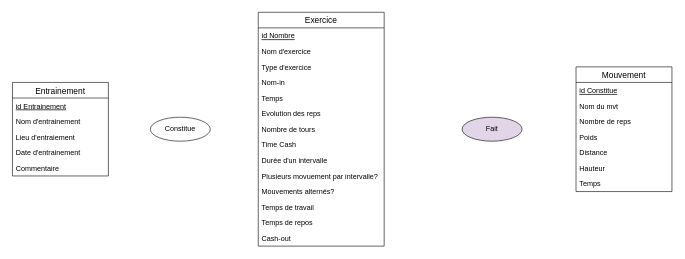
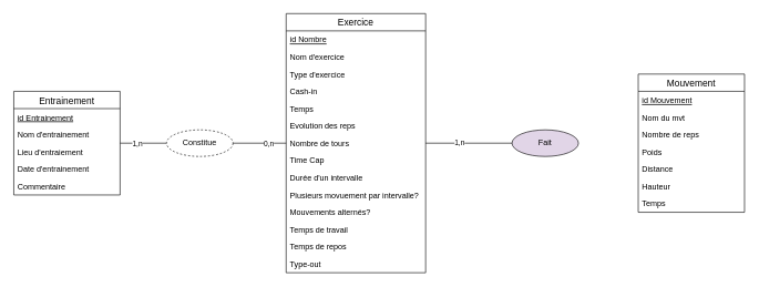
  <mxCell id="0" />
  <mxCell id="1" parent="0" />
- <mxCell id="4" value="Constitue" style="ellipse;whiteSpace=wrap;html=1;align=center;" parent="1" vertex="1"><mxGeometry x="250" y="195" width="100" height="40" as="geometry" /></mxCell>
+ <mxCell id="2" value="" style="endArrow=none;html=1;" parent="1" source="25" target="4" edge="1"><mxGeometry width="50" height="50" relative="1" as="geometry"><mxPoint x="320" y="338" as="sourcePoint" /><mxPoint x="360" y="273" as="targetPoint" /></mxGeometry></mxCell>
+ <mxCell id="3" value="1,n" style="edgeLabel;html=1;align=center;verticalAlign=middle;resizable=0;points=[];" parent="2" vertex="1" connectable="0"><mxGeometry x="-0.286" relative="1" as="geometry"><mxPoint as="offset" /></mxGeometry></mxCell>
+ <mxCell id="4" value="Constitue" style="ellipse;whiteSpace=wrap;html=1;align=center;dashed=1;" parent="1" vertex="1"><mxGeometry x="250" y="195" width="100" height="40" as="geometry" /></mxCell>
+ <mxCell id="5" value="" style="endArrow=none;html=1;" parent="1" source="4" target="10" edge="1"><mxGeometry width="50" height="50" relative="1" as="geometry"><mxPoint x="550" y="528" as="sourcePoint" /><mxPoint x="600" y="478" as="targetPoint" /></mxGeometry></mxCell>
+ <mxCell id="6" value="0,n" style="edgeLabel;html=1;align=center;verticalAlign=middle;resizable=0;points=[];" parent="5" vertex="1" connectable="0"><mxGeometry x="0.333" y="-1" relative="1" as="geometry"><mxPoint as="offset" /></mxGeometry></mxCell>
  <mxCell id="7" value="Fait" style="ellipse;whiteSpace=wrap;html=1;align=center;fillColor=#e1d5e7;" vertex="1" parent="1"><mxGeometry x="770" y="195" width="100" height="40" as="geometry" /></mxCell>
+ <mxCell id="8" value="" style="endArrow=none;html=1;" edge="1" parent="1" source="7" target="10"><mxGeometry width="50" height="50" relative="1" as="geometry"><mxPoint x="710" y="298" as="sourcePoint" /><mxPoint x="760" y="248" as="targetPoint" /></mxGeometry></mxCell>
+ <mxCell id="9" value="1,n" style="edgeLabel;html=1;align=center;verticalAlign=middle;resizable=0;points=[];" vertex="1" connectable="0" parent="8"><mxGeometry x="0.231" y="-1" relative="1" as="geometry"><mxPoint as="offset" /></mxGeometry></mxCell>
  <mxCell id="10" value="Exercice" style="swimlane;fontStyle=0;childLayout=stackLayout;horizontal=1;startSize=26;horizontalStack=0;resizeParent=1;resizeParentMax=0;resizeLast=0;collapsible=1;marginBottom=0;align=center;fontSize=14;" parent="1" vertex="1"><mxGeometry x="430" y="20" width="210" height="390" as="geometry" /></mxCell>
  <mxCell id="11" value="id Nombre" style="text;strokeColor=none;fillColor=none;spacingLeft=4;spacingRight=4;overflow=hidden;rotatable=0;points=[[0,0.5],[1,0.5]];portConstraint=eastwest;fontSize=12;fontStyle=4" parent="10" vertex="1"><mxGeometry y="26" width="210" height="26" as="geometry" /></mxCell>
  <mxCell id="12" value="Nom d'exercice" style="text;strokeColor=none;fillColor=none;spacingLeft=4;spacingRight=4;overflow=hidden;rotatable=0;points=[[0,0.5],[1,0.5]];portConstraint=eastwest;fontSize=12;" parent="10" vertex="1"><mxGeometry y="52" width="210" height="26" as="geometry" /></mxCell>
  <mxCell id="13" value="Type d'exercice" style="text;strokeColor=none;fillColor=none;spacingLeft=4;spacingRight=4;overflow=hidden;rotatable=0;points=[[0,0.5],[1,0.5]];portConstraint=eastwest;fontSize=12;" vertex="1" parent="10"><mxGeometry y="78" width="210" height="26" as="geometry" /></mxCell>
- <mxCell id="14" value="Nom-in" style="text;strokeColor=none;fillColor=none;spacingLeft=4;spacingRight=4;overflow=hidden;rotatable=0;points=[[0,0.5],[1,0.5]];portConstraint=eastwest;fontSize=12;" vertex="1" parent="10"><mxGeometry y="104" width="210" height="26" as="geometry" /></mxCell>
+ <mxCell id="14" value="Cash-in" style="text;strokeColor=none;fillColor=none;spacingLeft=4;spacingRight=4;overflow=hidden;rotatable=0;points=[[0,0.5],[1,0.5]];portConstraint=eastwest;fontSize=12;" vertex="1" parent="10"><mxGeometry y="104" width="210" height="26" as="geometry" /></mxCell>
  <mxCell id="15" value="Temps" style="text;strokeColor=none;fillColor=none;spacingLeft=4;spacingRight=4;overflow=hidden;rotatable=0;points=[[0,0.5],[1,0.5]];portConstraint=eastwest;fontSize=12;" vertex="1" parent="10"><mxGeometry y="130" width="210" height="26" as="geometry" /></mxCell>
  <mxCell id="16" value="Evolution des reps" style="text;strokeColor=none;fillColor=none;spacingLeft=4;spacingRight=4;overflow=hidden;rotatable=0;points=[[0,0.5],[1,0.5]];portConstraint=eastwest;fontSize=12;" vertex="1" parent="10"><mxGeometry y="156" width="210" height="26" as="geometry" /></mxCell>
  <mxCell id="17" value="Nombre de tours" style="text;strokeColor=none;fillColor=none;spacingLeft=4;spacingRight=4;overflow=hidden;rotatable=0;points=[[0,0.5],[1,0.5]];portConstraint=eastwest;fontSize=12;" vertex="1" parent="10"><mxGeometry y="182" width="210" height="26" as="geometry" /></mxCell>
- <mxCell id="18" value="Time Cash" style="text;strokeColor=none;fillColor=none;spacingLeft=4;spacingRight=4;overflow=hidden;rotatable=0;points=[[0,0.5],[1,0.5]];portConstraint=eastwest;fontSize=12;" vertex="1" parent="10"><mxGeometry y="208" width="210" height="26" as="geometry" /></mxCell>
+ <mxCell id="18" value="Time Cap" style="text;strokeColor=none;fillColor=none;spacingLeft=4;spacingRight=4;overflow=hidden;rotatable=0;points=[[0,0.5],[1,0.5]];portConstraint=eastwest;fontSize=12;" vertex="1" parent="10"><mxGeometry y="208" width="210" height="26" as="geometry" /></mxCell>
  <mxCell id="19" value="Durée d'un intervalle" style="text;strokeColor=none;fillColor=none;spacingLeft=4;spacingRight=4;overflow=hidden;rotatable=0;points=[[0,0.5],[1,0.5]];portConstraint=eastwest;fontSize=12;" vertex="1" parent="10"><mxGeometry y="234" width="210" height="26" as="geometry" /></mxCell>
  <mxCell id="20" value="Plusieurs movuement par intervalle?" style="text;strokeColor=none;fillColor=none;spacingLeft=4;spacingRight=4;overflow=hidden;rotatable=0;points=[[0,0.5],[1,0.5]];portConstraint=eastwest;fontSize=12;" vertex="1" parent="10"><mxGeometry y="260" width="210" height="26" as="geometry" /></mxCell>
  <mxCell id="21" value="Mouvements alternés?" style="text;strokeColor=none;fillColor=none;spacingLeft=4;spacingRight=4;overflow=hidden;rotatable=0;points=[[0,0.5],[1,0.5]];portConstraint=eastwest;fontSize=12;" vertex="1" parent="10"><mxGeometry y="286" width="210" height="26" as="geometry" /></mxCell>
  <mxCell id="22" value="Temps de travail" style="text;strokeColor=none;fillColor=none;spacingLeft=4;spacingRight=4;overflow=hidden;rotatable=0;points=[[0,0.5],[1,0.5]];portConstraint=eastwest;fontSize=12;" vertex="1" parent="10"><mxGeometry y="312" width="210" height="26" as="geometry" /></mxCell>
  <mxCell id="23" value="Temps de repos" style="text;strokeColor=none;fillColor=none;spacingLeft=4;spacingRight=4;overflow=hidden;rotatable=0;points=[[0,0.5],[1,0.5]];portConstraint=eastwest;fontSize=12;" vertex="1" parent="10"><mxGeometry y="338" width="210" height="26" as="geometry" /></mxCell>
- <mxCell id="24" value="Cash-out" style="text;strokeColor=none;fillColor=none;spacingLeft=4;spacingRight=4;overflow=hidden;rotatable=0;points=[[0,0.5],[1,0.5]];portConstraint=eastwest;fontSize=12;" vertex="1" parent="10"><mxGeometry y="364" width="210" height="26" as="geometry" /></mxCell>
+ <mxCell id="24" value="Type-out" style="text;strokeColor=none;fillColor=none;spacingLeft=4;spacingRight=4;overflow=hidden;rotatable=0;points=[[0,0.5],[1,0.5]];portConstraint=eastwest;fontSize=12;" vertex="1" parent="10"><mxGeometry y="364" width="210" height="26" as="geometry" /></mxCell>
  <mxCell id="25" value="Entrainement" style="swimlane;fontStyle=0;childLayout=stackLayout;horizontal=1;startSize=26;horizontalStack=0;resizeParent=1;resizeParentMax=0;resizeLast=0;collapsible=1;marginBottom=0;align=center;fontSize=14;" parent="1" vertex="1"><mxGeometry x="20" y="137" width="160" height="156" as="geometry" /></mxCell>
  <mxCell id="26" value="id Entrainement" style="text;strokeColor=none;fillColor=none;spacingLeft=4;spacingRight=4;overflow=hidden;rotatable=0;points=[[0,0.5],[1,0.5]];portConstraint=eastwest;fontSize=12;fontStyle=4" parent="25" vertex="1"><mxGeometry y="26" width="160" height="26" as="geometry" /></mxCell>
  <mxCell id="27" value="Nom d'entrainement" style="text;strokeColor=none;fillColor=none;spacingLeft=4;spacingRight=4;overflow=hidden;rotatable=0;points=[[0,0.5],[1,0.5]];portConstraint=eastwest;fontSize=12;" vertex="1" parent="25"><mxGeometry y="52" width="160" height="26" as="geometry" /></mxCell>
  <mxCell id="28" value="Lieu d'entraiement" style="text;strokeColor=none;fillColor=none;spacingLeft=4;spacingRight=4;overflow=hidden;rotatable=0;points=[[0,0.5],[1,0.5]];portConstraint=eastwest;fontSize=12;" parent="25" vertex="1"><mxGeometry y="78" width="160" height="26" as="geometry" /></mxCell>
  <mxCell id="29" value="Date d'entrainement" style="text;strokeColor=none;fillColor=none;spacingLeft=4;spacingRight=4;overflow=hidden;rotatable=0;points=[[0,0.5],[1,0.5]];portConstraint=eastwest;fontSize=12;" parent="25" vertex="1"><mxGeometry y="104" width="160" height="26" as="geometry" /></mxCell>
  <mxCell id="30" value="Commentaire" style="text;strokeColor=none;fillColor=none;spacingLeft=4;spacingRight=4;overflow=hidden;rotatable=0;points=[[0,0.5],[1,0.5]];portConstraint=eastwest;fontSize=12;" parent="25" vertex="1"><mxGeometry y="130" width="160" height="26" as="geometry" /></mxCell>
  <mxCell id="31" value="Mouvement" style="swimlane;fontStyle=0;childLayout=stackLayout;horizontal=1;startSize=26;horizontalStack=0;resizeParent=1;resizeParentMax=0;resizeLast=0;collapsible=1;marginBottom=0;align=center;fontSize=14;" vertex="1" parent="1"><mxGeometry x="960" y="111" width="160" height="208" as="geometry" /></mxCell>
- <mxCell id="32" value="id Constitue" style="text;strokeColor=none;fillColor=none;spacingLeft=4;spacingRight=4;overflow=hidden;rotatable=0;points=[[0,0.5],[1,0.5]];portConstraint=eastwest;fontSize=12;fontStyle=4" vertex="1" parent="31"><mxGeometry y="26" width="160" height="26" as="geometry" /></mxCell>
+ <mxCell id="32" value="id Mouvement" style="text;strokeColor=none;fillColor=none;spacingLeft=4;spacingRight=4;overflow=hidden;rotatable=0;points=[[0,0.5],[1,0.5]];portConstraint=eastwest;fontSize=12;fontStyle=4" vertex="1" parent="31"><mxGeometry y="26" width="160" height="26" as="geometry" /></mxCell>
  <mxCell id="33" value="Nom du mvt" style="text;strokeColor=none;fillColor=none;spacingLeft=4;spacingRight=4;overflow=hidden;rotatable=0;points=[[0,0.5],[1,0.5]];portConstraint=eastwest;fontSize=12;" vertex="1" parent="31"><mxGeometry y="52" width="160" height="26" as="geometry" /></mxCell>
  <mxCell id="34" value="Nombre de reps" style="text;strokeColor=none;fillColor=none;spacingLeft=4;spacingRight=4;overflow=hidden;rotatable=0;points=[[0,0.5],[1,0.5]];portConstraint=eastwest;fontSize=12;" vertex="1" parent="31"><mxGeometry y="78" width="160" height="26" as="geometry" /></mxCell>
  <mxCell id="35" value="Poids" style="text;strokeColor=none;fillColor=none;spacingLeft=4;spacingRight=4;overflow=hidden;rotatable=0;points=[[0,0.5],[1,0.5]];portConstraint=eastwest;fontSize=12;" vertex="1" parent="31"><mxGeometry y="104" width="160" height="26" as="geometry" /></mxCell>
  <mxCell id="36" value="Distance" style="text;strokeColor=none;fillColor=none;spacingLeft=4;spacingRight=4;overflow=hidden;rotatable=0;points=[[0,0.5],[1,0.5]];portConstraint=eastwest;fontSize=12;" vertex="1" parent="31"><mxGeometry y="130" width="160" height="26" as="geometry" /></mxCell>
  <mxCell id="37" value="Hauteur" style="text;strokeColor=none;fillColor=none;spacingLeft=4;spacingRight=4;overflow=hidden;rotatable=0;points=[[0,0.5],[1,0.5]];portConstraint=eastwest;fontSize=12;" vertex="1" parent="31"><mxGeometry y="156" width="160" height="26" as="geometry" /></mxCell>
  <mxCell id="38" value="Temps" style="text;strokeColor=none;fillColor=none;spacingLeft=4;spacingRight=4;overflow=hidden;rotatable=0;points=[[0,0.5],[1,0.5]];portConstraint=eastwest;fontSize=12;" vertex="1" parent="31"><mxGeometry y="182" width="160" height="26" as="geometry" /></mxCell>
